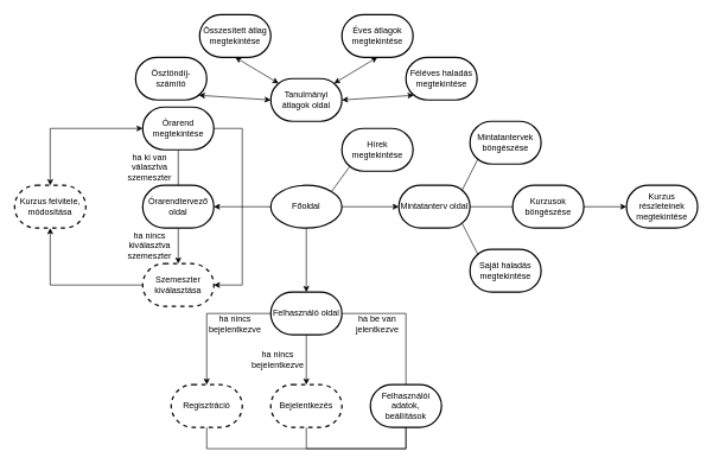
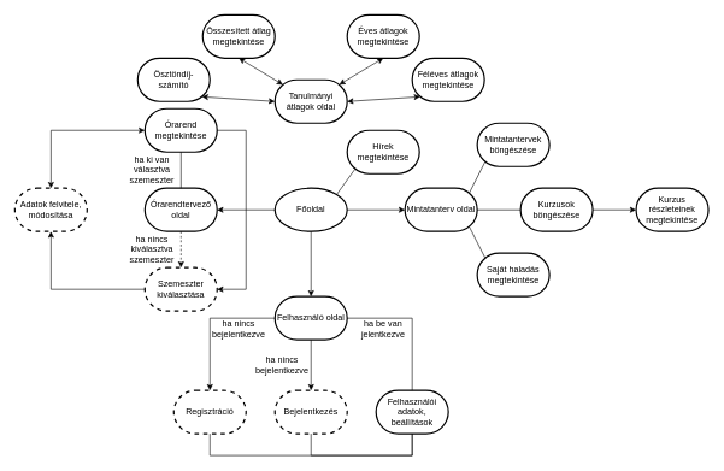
  <mxCell id="0" />
  <mxCell id="1" parent="0" />
  <mxCell id="2" value="Főoldal" style="strokeWidth=2;html=1;shape=mxgraph.flowchart.start_1;whiteSpace=wrap;" vertex="1" parent="1"><mxGeometry x="380" y="260" width="100" height="60" as="geometry" /></mxCell>
  <mxCell id="3" value="Órarendtervező&lt;br&gt;oldal" style="strokeWidth=2;html=1;shape=mxgraph.flowchart.terminator;whiteSpace=wrap;" vertex="1" parent="1"><mxGeometry x="200" y="260" width="100" height="60" as="geometry" /></mxCell>
  <mxCell id="4" value="Tanulmányi átlagok oldal" style="strokeWidth=2;html=1;shape=mxgraph.flowchart.terminator;whiteSpace=wrap;" vertex="1" parent="1"><mxGeometry x="380" y="110" width="100" height="60" as="geometry" /></mxCell>
  <mxCell id="5" value="Órarend&lt;br&gt;megtekintése" style="strokeWidth=2;html=1;shape=mxgraph.flowchart.terminator;whiteSpace=wrap;" vertex="1" parent="1"><mxGeometry x="200" y="150" width="100" height="60" as="geometry" /></mxCell>
- <mxCell id="6" value="Kurzus felvitele,&lt;br&gt;módosítása" style="strokeWidth=2;html=1;shape=mxgraph.flowchart.terminator;whiteSpace=wrap;dashed=1;" vertex="1" parent="1"><mxGeometry x="20" y="260" width="100" height="60" as="geometry" /></mxCell>
+ <mxCell id="6" value="Adatok felvitele,&lt;br&gt;módosítása" style="strokeWidth=2;html=1;shape=mxgraph.flowchart.terminator;whiteSpace=wrap;dashed=1;" vertex="1" parent="1"><mxGeometry x="20" y="260" width="100" height="60" as="geometry" /></mxCell>
  <mxCell id="7" value="Szemeszter&lt;br&gt;kiválasztása" style="strokeWidth=2;html=1;shape=mxgraph.flowchart.terminator;whiteSpace=wrap;dashed=1;" vertex="1" parent="1"><mxGeometry x="200" y="370" width="100" height="60" as="geometry" /></mxCell>
  <mxCell id="8" value="" style="endArrow=classic;html=1;rounded=0;entryX=1;entryY=0.5;entryDx=0;entryDy=0;entryPerimeter=0;exitX=0;exitY=0.5;exitDx=0;exitDy=0;exitPerimeter=0;" edge="1" parent="1" source="2" target="3"><mxGeometry width="50" height="50" relative="1" as="geometry"><mxPoint x="430" y="410" as="sourcePoint" /><mxPoint x="480" y="360" as="targetPoint" /></mxGeometry></mxCell>
  <mxCell id="9" value="" style="endArrow=none;html=1;rounded=0;exitX=0.5;exitY=0;exitDx=0;exitDy=0;exitPerimeter=0;" edge="1" parent="1" source="3" target="5"><mxGeometry width="50" height="50" relative="1" as="geometry"><mxPoint x="310" y="240" as="sourcePoint" /><mxPoint x="360" y="190" as="targetPoint" /></mxGeometry></mxCell>
  <mxCell id="10" value="ha ki van választva szemeszter" style="text;html=1;strokeColor=none;fillColor=none;align=center;verticalAlign=middle;whiteSpace=wrap;rounded=0;" vertex="1" parent="1"><mxGeometry x="180" y="220" width="60" height="30" as="geometry" /></mxCell>
- <mxCell id="11" value="" style="endArrow=classic;html=1;rounded=0;exitX=0.5;exitY=1;exitDx=0;exitDy=0;exitPerimeter=0;entryX=0.5;entryY=0;entryDx=0;entryDy=0;entryPerimeter=0;endFill=1;" edge="1" parent="1" source="3" target="7"><mxGeometry width="50" height="50" relative="1" as="geometry"><mxPoint x="410" y="270" as="sourcePoint" /><mxPoint x="460" y="220" as="targetPoint" /></mxGeometry></mxCell>
+ <mxCell id="11" value="" style="endArrow=classic;html=1;rounded=0;exitX=0.5;exitY=1;exitDx=0;exitDy=0;exitPerimeter=0;entryX=0.5;entryY=0;entryDx=0;entryDy=0;entryPerimeter=0;endFill=1;dashed=1;" edge="1" parent="1" source="3" target="7"><mxGeometry width="50" height="50" relative="1" as="geometry"><mxPoint x="410" y="270" as="sourcePoint" /><mxPoint x="460" y="220" as="targetPoint" /></mxGeometry></mxCell>
  <mxCell id="12" value="ha nincs kiválasztva szemeszter" style="text;html=1;strokeColor=none;fillColor=none;align=center;verticalAlign=middle;whiteSpace=wrap;rounded=0;" vertex="1" parent="1"><mxGeometry x="180" y="330" width="60" height="30" as="geometry" /></mxCell>
  <mxCell id="13" value="" style="endArrow=classic;html=1;rounded=0;exitX=0;exitY=0.5;exitDx=0;exitDy=0;exitPerimeter=0;entryX=0.5;entryY=1;entryDx=0;entryDy=0;entryPerimeter=0;" edge="1" parent="1" source="7" target="6"><mxGeometry width="50" height="50" relative="1" as="geometry"><mxPoint x="410" y="250" as="sourcePoint" /><mxPoint x="460" y="200" as="targetPoint" /><Array as="points"><mxPoint x="70" y="400" /></Array></mxGeometry></mxCell>
  <mxCell id="14" value="" style="endArrow=classic;html=1;rounded=0;exitX=0;exitY=0.5;exitDx=0;exitDy=0;exitPerimeter=0;entryX=0.5;entryY=0;entryDx=0;entryDy=0;entryPerimeter=0;startArrow=classic;startFill=1;" edge="1" parent="1" source="5" target="6"><mxGeometry width="50" height="50" relative="1" as="geometry"><mxPoint x="410" y="250" as="sourcePoint" /><mxPoint x="460" y="200" as="targetPoint" /><Array as="points"><mxPoint x="70" y="180" /></Array></mxGeometry></mxCell>
  <mxCell id="15" value="" style="endArrow=classic;html=1;rounded=0;exitX=1;exitY=0.5;exitDx=0;exitDy=0;exitPerimeter=0;entryX=1;entryY=0.5;entryDx=0;entryDy=0;entryPerimeter=0;" edge="1" parent="1" source="5" target="7"><mxGeometry width="50" height="50" relative="1" as="geometry"><mxPoint x="410" y="360" as="sourcePoint" /><mxPoint x="460" y="310" as="targetPoint" /><Array as="points"><mxPoint x="340" y="180" /><mxPoint x="340" y="400" /></Array></mxGeometry></mxCell>
- <mxCell id="16" value="Féléves haladás megtekintése" style="strokeWidth=2;html=1;shape=mxgraph.flowchart.terminator;whiteSpace=wrap;" vertex="1" parent="1"><mxGeometry x="570" y="80" width="100" height="60" as="geometry" /></mxCell>
+ <mxCell id="16" value="Féléves átlagok megtekintése" style="strokeWidth=2;html=1;shape=mxgraph.flowchart.terminator;whiteSpace=wrap;" vertex="1" parent="1"><mxGeometry x="570" y="80" width="100" height="60" as="geometry" /></mxCell>
  <mxCell id="17" value="Éves átlagok megtekintése" style="strokeWidth=2;html=1;shape=mxgraph.flowchart.terminator;whiteSpace=wrap;" vertex="1" parent="1"><mxGeometry x="480" y="20" width="100" height="60" as="geometry" /></mxCell>
  <mxCell id="18" value="Összesített átlag megtekintése" style="strokeWidth=2;html=1;shape=mxgraph.flowchart.terminator;whiteSpace=wrap;" vertex="1" parent="1"><mxGeometry x="280" y="20" width="100" height="60" as="geometry" /></mxCell>
  <mxCell id="19" value="Ösztöndíj-&lt;br&gt;számító" style="strokeWidth=2;html=1;shape=mxgraph.flowchart.terminator;whiteSpace=wrap;" vertex="1" parent="1"><mxGeometry x="190" y="80" width="100" height="60" as="geometry" /></mxCell>
  <mxCell id="20" value="" style="endArrow=classic;startArrow=classic;html=1;rounded=0;entryX=0.89;entryY=0.89;entryDx=0;entryDy=0;entryPerimeter=0;exitX=0;exitY=0.5;exitDx=0;exitDy=0;exitPerimeter=0;" edge="1" parent="1" source="4" target="19"><mxGeometry width="50" height="50" relative="1" as="geometry"><mxPoint x="410" y="220" as="sourcePoint" /><mxPoint x="460" y="170" as="targetPoint" /></mxGeometry></mxCell>
  <mxCell id="21" value="" style="endArrow=classic;startArrow=classic;html=1;rounded=0;entryX=0.11;entryY=0.89;entryDx=0;entryDy=0;entryPerimeter=0;exitX=1;exitY=0.5;exitDx=0;exitDy=0;exitPerimeter=0;" edge="1" parent="1" source="4" target="16"><mxGeometry width="50" height="50" relative="1" as="geometry"><mxPoint x="490" y="140" as="sourcePoint" /><mxPoint x="470" y="170" as="targetPoint" /></mxGeometry></mxCell>
  <mxCell id="22" value="" style="endArrow=classic;startArrow=classic;html=1;rounded=0;entryX=0.5;entryY=1;entryDx=0;entryDy=0;entryPerimeter=0;exitX=0.89;exitY=0.11;exitDx=0;exitDy=0;exitPerimeter=0;" edge="1" parent="1" source="4" target="17"><mxGeometry width="50" height="50" relative="1" as="geometry"><mxPoint x="410" y="220" as="sourcePoint" /><mxPoint x="460" y="170" as="targetPoint" /></mxGeometry></mxCell>
  <mxCell id="23" value="" style="endArrow=classic;startArrow=classic;html=1;rounded=0;entryX=0.5;entryY=1;entryDx=0;entryDy=0;entryPerimeter=0;exitX=0.11;exitY=0.11;exitDx=0;exitDy=0;exitPerimeter=0;" edge="1" parent="1" source="4" target="18"><mxGeometry width="50" height="50" relative="1" as="geometry"><mxPoint x="410" y="220" as="sourcePoint" /><mxPoint x="460" y="170" as="targetPoint" /></mxGeometry></mxCell>
  <mxCell id="24" value="Felhasználó oldal" style="strokeWidth=2;html=1;shape=mxgraph.flowchart.terminator;whiteSpace=wrap;" vertex="1" parent="1"><mxGeometry x="380" y="410" width="100" height="60" as="geometry" /></mxCell>
  <mxCell id="25" value="" style="endArrow=classic;html=1;rounded=0;exitX=0.5;exitY=1;exitDx=0;exitDy=0;exitPerimeter=0;entryX=0.5;entryY=0;entryDx=0;entryDy=0;entryPerimeter=0;" edge="1" parent="1" source="2" target="24"><mxGeometry width="50" height="50" relative="1" as="geometry"><mxPoint x="410" y="330" as="sourcePoint" /><mxPoint x="460" y="280" as="targetPoint" /></mxGeometry></mxCell>
  <mxCell id="26" value="Felhasználói adatok, beállítások" style="strokeWidth=2;html=1;shape=mxgraph.flowchart.terminator;whiteSpace=wrap;" vertex="1" parent="1"><mxGeometry x="520" y="540" width="100" height="60" as="geometry" /></mxCell>
  <mxCell id="27" value="" style="endArrow=none;html=1;rounded=0;entryX=0.5;entryY=0;entryDx=0;entryDy=0;entryPerimeter=0;exitX=1;exitY=0.5;exitDx=0;exitDy=0;exitPerimeter=0;" edge="1" parent="1" source="24" target="26"><mxGeometry width="50" height="50" relative="1" as="geometry"><mxPoint x="500" y="410" as="sourcePoint" /><mxPoint x="460" y="390" as="targetPoint" /><Array as="points"><mxPoint x="570" y="440" /></Array></mxGeometry></mxCell>
  <mxCell id="28" value="ha be van jelentkezve" style="text;html=1;strokeColor=none;fillColor=none;align=center;verticalAlign=middle;whiteSpace=wrap;rounded=0;" vertex="1" parent="1"><mxGeometry x="500" y="440" width="60" height="30" as="geometry" /></mxCell>
  <mxCell id="29" value="Bejelentkezés" style="strokeWidth=2;html=1;shape=mxgraph.flowchart.terminator;whiteSpace=wrap;dashed=1;" vertex="1" parent="1"><mxGeometry x="380" y="540" width="100" height="60" as="geometry" /></mxCell>
  <mxCell id="30" value="Regisztráció" style="strokeWidth=2;html=1;shape=mxgraph.flowchart.terminator;whiteSpace=wrap;dashed=1;" vertex="1" parent="1"><mxGeometry x="240" y="540" width="100" height="60" as="geometry" /></mxCell>
  <mxCell id="31" value="" style="endArrow=classic;html=1;rounded=0;exitX=0.5;exitY=1;exitDx=0;exitDy=0;exitPerimeter=0;entryX=0.5;entryY=0;entryDx=0;entryDy=0;entryPerimeter=0;" edge="1" parent="1" source="24" target="29"><mxGeometry width="50" height="50" relative="1" as="geometry"><mxPoint x="500" y="540" as="sourcePoint" /><mxPoint x="550" y="490" as="targetPoint" /></mxGeometry></mxCell>
  <mxCell id="32" value="" style="endArrow=classic;html=1;rounded=0;exitX=0;exitY=0.5;exitDx=0;exitDy=0;exitPerimeter=0;entryX=0.5;entryY=0;entryDx=0;entryDy=0;entryPerimeter=0;" edge="1" parent="1" source="24" target="30"><mxGeometry width="50" height="50" relative="1" as="geometry"><mxPoint x="410" y="420" as="sourcePoint" /><mxPoint x="460" y="370" as="targetPoint" /><Array as="points"><mxPoint x="290" y="440" /></Array></mxGeometry></mxCell>
  <mxCell id="33" value="ha nincs bejelentkezve" style="text;html=1;strokeColor=none;fillColor=none;align=center;verticalAlign=middle;whiteSpace=wrap;rounded=0;" vertex="1" parent="1"><mxGeometry x="300" y="440" width="60" height="30" as="geometry" /></mxCell>
  <mxCell id="34" value="ha nincs bejelentkezve" style="text;html=1;strokeColor=none;fillColor=none;align=center;verticalAlign=middle;whiteSpace=wrap;rounded=0;" vertex="1" parent="1"><mxGeometry x="360" y="490" width="60" height="30" as="geometry" /></mxCell>
  <mxCell id="35" value="" style="endArrow=none;html=1;rounded=0;entryX=0.5;entryY=1;entryDx=0;entryDy=0;entryPerimeter=0;exitX=0.5;exitY=1;exitDx=0;exitDy=0;exitPerimeter=0;" edge="1" parent="1" source="29" target="26"><mxGeometry width="50" height="50" relative="1" as="geometry"><mxPoint x="410" y="420" as="sourcePoint" /><mxPoint x="460" y="370" as="targetPoint" /><Array as="points"><mxPoint x="430" y="630" /><mxPoint x="570" y="630" /></Array></mxGeometry></mxCell>
  <mxCell id="36" value="" style="endArrow=none;html=1;rounded=0;entryX=0.5;entryY=1;entryDx=0;entryDy=0;entryPerimeter=0;exitX=0.5;exitY=1;exitDx=0;exitDy=0;exitPerimeter=0;" edge="1" parent="1" source="30" target="26"><mxGeometry width="50" height="50" relative="1" as="geometry"><mxPoint x="410" y="420" as="sourcePoint" /><mxPoint x="460" y="370" as="targetPoint" /><Array as="points"><mxPoint x="290" y="630" /><mxPoint x="570" y="630" /></Array></mxGeometry></mxCell>
  <mxCell id="37" value="Mintatanterv oldal" style="strokeWidth=2;html=1;shape=mxgraph.flowchart.terminator;whiteSpace=wrap;" vertex="1" parent="1"><mxGeometry x="560" y="260" width="100" height="60" as="geometry" /></mxCell>
  <mxCell id="38" value="" style="endArrow=classic;html=1;rounded=0;exitX=1;exitY=0.5;exitDx=0;exitDy=0;exitPerimeter=0;entryX=0;entryY=0.5;entryDx=0;entryDy=0;entryPerimeter=0;" edge="1" parent="1" source="2" target="37"><mxGeometry width="50" height="50" relative="1" as="geometry"><mxPoint x="540" y="270" as="sourcePoint" /><mxPoint x="590" y="220" as="targetPoint" /></mxGeometry></mxCell>
  <mxCell id="39" value="Mintatantervek böngészése" style="strokeWidth=2;html=1;shape=mxgraph.flowchart.terminator;whiteSpace=wrap;" vertex="1" parent="1"><mxGeometry x="660" y="170" width="100" height="60" as="geometry" /></mxCell>
  <mxCell id="40" value="Kurzusok böngészése" style="strokeWidth=2;html=1;shape=mxgraph.flowchart.terminator;whiteSpace=wrap;" vertex="1" parent="1"><mxGeometry x="720" y="260" width="100" height="60" as="geometry" /></mxCell>
  <mxCell id="41" value="Saját haladás megtekintése" style="strokeWidth=2;html=1;shape=mxgraph.flowchart.terminator;whiteSpace=wrap;" vertex="1" parent="1"><mxGeometry x="660" y="350" width="100" height="60" as="geometry" /></mxCell>
  <mxCell id="42" value="Kurzus részleteinek megtekintése" style="strokeWidth=2;html=1;shape=mxgraph.flowchart.terminator;whiteSpace=wrap;" vertex="1" parent="1"><mxGeometry x="880" y="260" width="100" height="60" as="geometry" /></mxCell>
  <mxCell id="43" value="" style="endArrow=none;html=1;rounded=0;exitX=0.89;exitY=0.89;exitDx=0;exitDy=0;exitPerimeter=0;entryX=0.11;entryY=0.11;entryDx=0;entryDy=0;entryPerimeter=0;" edge="1" parent="1" source="37" target="41"><mxGeometry width="50" height="50" relative="1" as="geometry"><mxPoint x="780" y="120" as="sourcePoint" /><mxPoint x="830" y="70" as="targetPoint" /></mxGeometry></mxCell>
  <mxCell id="44" value="Hírek megtekintése" style="strokeWidth=2;html=1;shape=mxgraph.flowchart.terminator;whiteSpace=wrap;" vertex="1" parent="1"><mxGeometry x="480" y="180" width="100" height="60" as="geometry" /></mxCell>
  <mxCell id="45" value="" style="endArrow=none;html=1;rounded=0;entryX=0.11;entryY=0.89;entryDx=0;entryDy=0;entryPerimeter=0;exitX=0.855;exitY=0.145;exitDx=0;exitDy=0;exitPerimeter=0;" edge="1" parent="1" source="2" target="44"><mxGeometry width="50" height="50" relative="1" as="geometry"><mxPoint x="410" y="380" as="sourcePoint" /><mxPoint x="460" y="330" as="targetPoint" /></mxGeometry></mxCell>
  <mxCell id="46" value="" style="endArrow=none;html=1;rounded=0;exitX=0.89;exitY=0.11;exitDx=0;exitDy=0;exitPerimeter=0;entryX=0.11;entryY=0.89;entryDx=0;entryDy=0;entryPerimeter=0;" edge="1" parent="1" source="37" target="39"><mxGeometry width="50" height="50" relative="1" as="geometry"><mxPoint x="840" y="220" as="sourcePoint" /><mxPoint x="890" y="170" as="targetPoint" /></mxGeometry></mxCell>
  <mxCell id="47" value="" style="endArrow=none;html=1;rounded=0;entryX=0;entryY=0.5;entryDx=0;entryDy=0;entryPerimeter=0;exitX=1;exitY=0.5;exitDx=0;exitDy=0;exitPerimeter=0;" edge="1" parent="1" source="37" target="40"><mxGeometry width="50" height="50" relative="1" as="geometry"><mxPoint x="410" y="380" as="sourcePoint" /><mxPoint x="460" y="330" as="targetPoint" /></mxGeometry></mxCell>
  <mxCell id="48" value="" style="endArrow=classic;html=1;rounded=0;entryX=0;entryY=0.5;entryDx=0;entryDy=0;entryPerimeter=0;exitX=1;exitY=0.5;exitDx=0;exitDy=0;exitPerimeter=0;" edge="1" parent="1" source="40" target="42"><mxGeometry width="50" height="50" relative="1" as="geometry"><mxPoint x="540" y="420" as="sourcePoint" /><mxPoint x="590" y="370" as="targetPoint" /></mxGeometry></mxCell>
